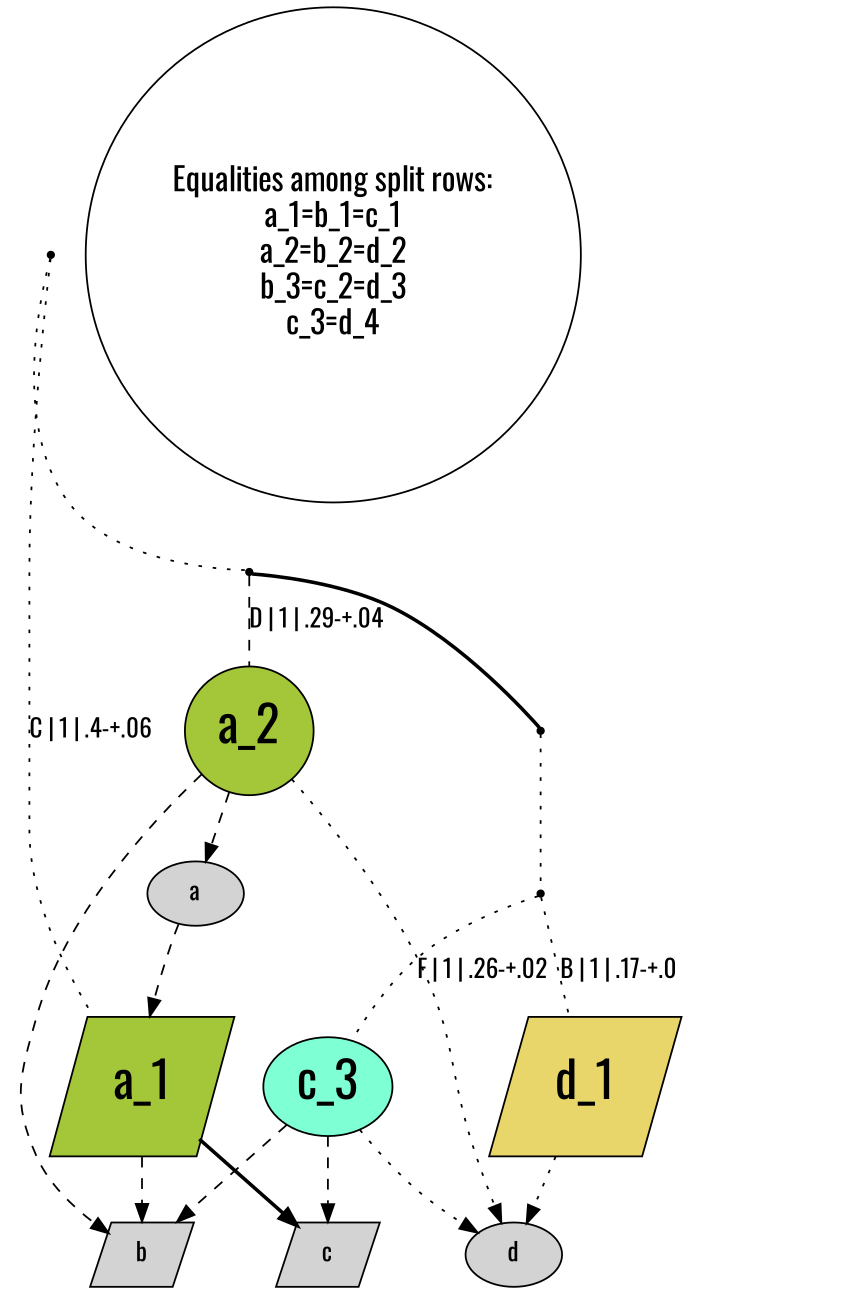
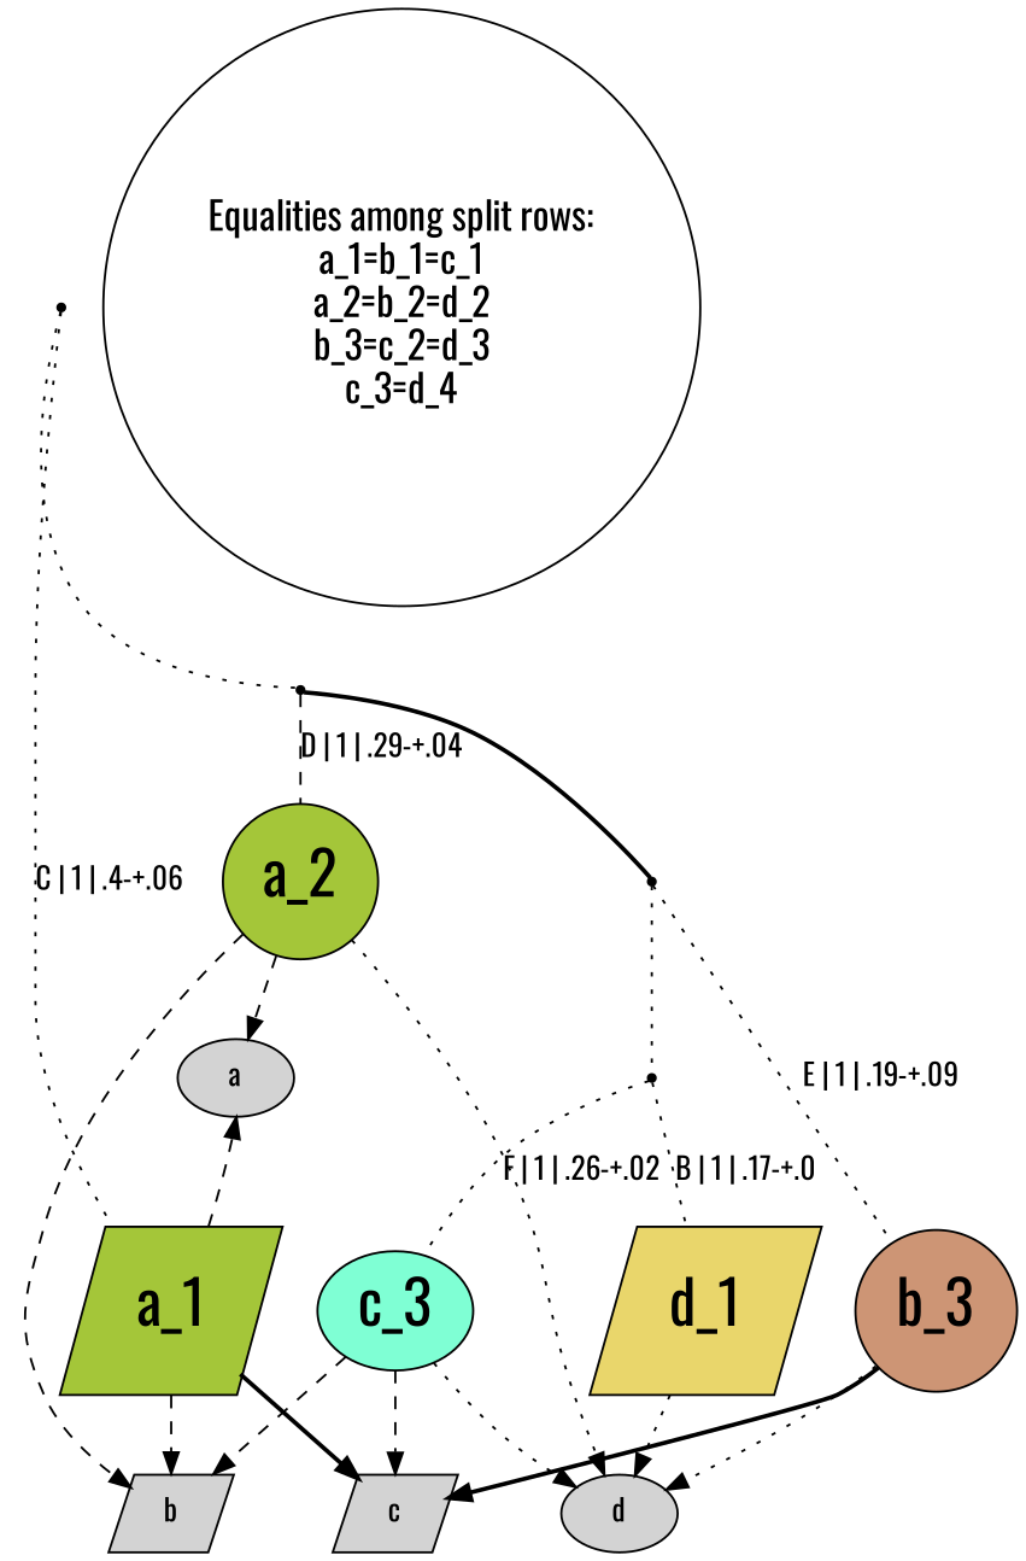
  digraph {
    fontname=Oswald
    node [fontname=Oswald shape=parallelogram style=filled]
    edge [arrowhead=normal fontname=Oswald style=dotted]
    n1 [label=a shape=ellipse]
    n2 [label=b]
    n3 [label=c]
    n4 [label=d shape=ellipse]
    n5 [fillcolor="#a4c639" fontsize=28 label=a_1]
    n6 [fillcolor="#a4c639" fontsize=28 label=a_2 shape=circle]
+   n7 [fillcolor="#cd9575" fontsize=28 label=b_3 shape=circle]
    n8 [fillcolor="#7fffd4" fontsize=28 label=c_3 shape=ellipse]
    n9 [fillcolor="#e9d66b" fontsize=28 label=d_1]
    n10 [fontsize=18 label="Equalities among split rows:\na_1=b_1=c_1\na_2=b_2=d_2\nb_3=c_2=d_3\nc_3=d_4\n" shape=circle style=""]
    Int1 [fillcolor=black shape=point]
    Int2 [fillcolor=black shape=point]
    Int3 [fillcolor=black shape=point]
    Int4 [fillcolor=black shape=point]
-   n1 -> n5 [style=dashed]
+   n5 -> n1 [style=dashed]
    n5 -> n2 [style=dashed]
    n5 -> n3 [style=bold]
    n6 -> n1 [style=dashed]
    n6 -> n2 [style=dashed]
    n6 -> n4
+   n7 -> n3 [style=bold]
+   n7 -> n4
    n8 -> n2 [style=dashed]
    n8 -> n3 [style=dashed]
    n8 -> n4
    n9 -> n4
    Int1 -> n8 [arrowhead=none label="F | 1 | .26-+.02"]
    Int1 -> n9 [arrowhead=none label="B | 1 | .17-+.0"]
+   Int2 -> n7 [arrowhead=none label="E | 1 | .19-+.09"]
    Int2 -> Int1 [arrowhead=none]
    Int3 -> n6 [arrowhead=none label="D | 1 | .29-+.04" style=dashed]
    Int3 -> Int2 [arrowhead=none style=bold]
    Int4 -> n5 [arrowhead=none label="C | 1 | .4-+.06"]
    Int4 -> Int3 [arrowhead=none]
  }
